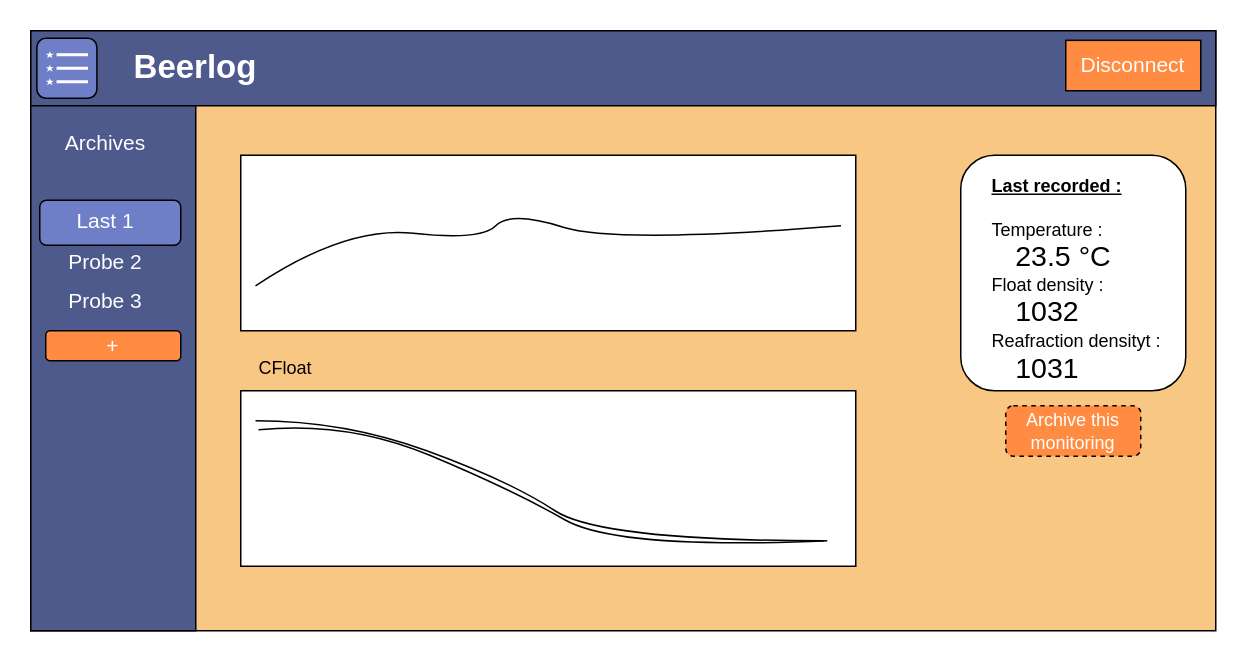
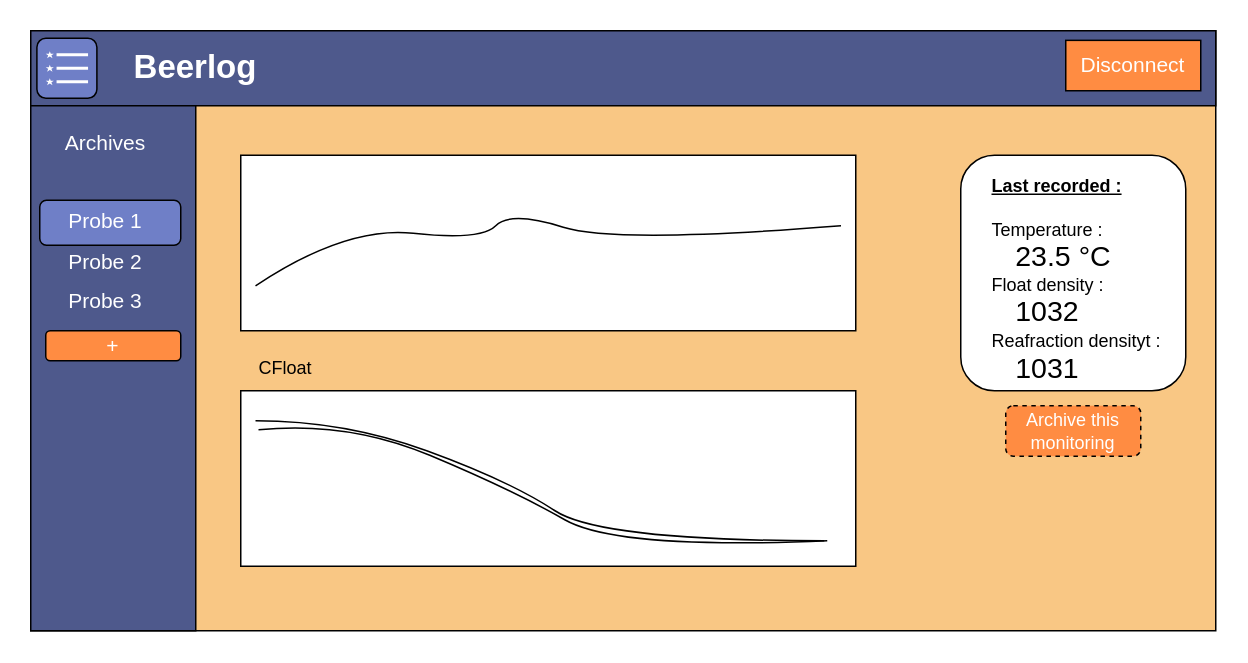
  <mxCell id="0" />
  <mxCell id="1" parent="0" />
  <mxCell id="2" value="" style="rounded=0;whiteSpace=wrap;html=1;fillColor=#F9C784;" vertex="1" parent="1"><mxGeometry x="20" y="20" width="790" height="400" as="geometry" /></mxCell>
  <mxCell id="3" value="" style="rounded=0;whiteSpace=wrap;html=1;strokeColor=#000000;fontSize=22;fontColor=#FFFFFF;fillColor=#4e598c;gradientColor=none;" vertex="1" parent="1"><mxGeometry x="20" y="20" width="110" height="400" as="geometry" /></mxCell>
  <mxCell id="4" value="" style="rounded=0;whiteSpace=wrap;html=1;fillColor=#4E598C;" vertex="1" parent="1"><mxGeometry x="20" y="20" width="790" height="50" as="geometry" /></mxCell>
  <mxCell id="5" value="" style="rounded=1;whiteSpace=wrap;html=1;strokeColor=#000000;fillColor=#6F7FC7;" vertex="1" parent="1"><mxGeometry x="26" y="133" width="94" height="30" as="geometry" /></mxCell>
  <mxCell id="6" value="Beerlog" style="text;html=1;strokeColor=none;fillColor=none;align=center;verticalAlign=middle;whiteSpace=wrap;rounded=0;fontColor=#FFFFFF;fontSize=22;fontStyle=1" vertex="1" parent="1"><mxGeometry x="100" y="30" width="60" height="30" as="geometry" /></mxCell>
- <mxCell id="7" value="&lt;span style=&quot;font-size: 14px;&quot;&gt;Archives&lt;br&gt;&lt;br&gt;Last 1&lt;br&gt;Probe 2&lt;br&gt;Probe 3&lt;br&gt;&lt;/span&gt;" style="text;html=1;strokeColor=none;fillColor=none;align=center;verticalAlign=middle;whiteSpace=wrap;rounded=0;fontSize=22;fontColor=#FFFFFF;" vertex="1" parent="1"><mxGeometry x="40" y="130" width="60" height="30" as="geometry" /></mxCell>
+ <mxCell id="7" value="&lt;span style=&quot;font-size: 14px;&quot;&gt;Archives&lt;br&gt;&lt;br&gt;Probe 1&lt;br&gt;Probe 2&lt;br&gt;Probe 3&lt;br&gt;&lt;/span&gt;" style="text;html=1;strokeColor=none;fillColor=none;align=center;verticalAlign=middle;whiteSpace=wrap;rounded=0;fontSize=22;fontColor=#FFFFFF;" vertex="1" parent="1"><mxGeometry x="40" y="130" width="60" height="30" as="geometry" /></mxCell>
  <mxCell id="8" value="+" style="rounded=1;whiteSpace=wrap;html=1;strokeColor=#000000;fontSize=14;fontColor=#FFFFFF;fillColor=#FF8C42;gradientColor=none;" vertex="1" parent="1"><mxGeometry x="30" y="220" width="90" height="20" as="geometry" /></mxCell>
  <mxCell id="9" value="" style="rounded=1;whiteSpace=wrap;html=1;strokeColor=#000000;fillColor=#6F7FC7;" vertex="1" parent="1"><mxGeometry x="24.1" y="25" width="40" height="40" as="geometry" /></mxCell>
  <mxCell id="10" value="" style="html=1;verticalLabelPosition=bottom;align=center;labelBackgroundColor=#ffffff;verticalAlign=top;strokeWidth=2;strokeColor=#FFFFFF;shadow=0;dashed=0;shape=mxgraph.ios7.icons.most_viewed;pointerEvents=1" vertex="1" parent="1"><mxGeometry x="30" y="33.6" width="28.2" height="22.8" as="geometry" /></mxCell>
  <mxCell id="11" value="Disconnect" style="whiteSpace=wrap;html=1;strokeColor=#000000;fontSize=14;fontColor=#FFFFFF;fillColor=#FF8C42;gradientColor=none;rounded=0;" vertex="1" parent="1"><mxGeometry x="710" y="26.4" width="90" height="33.6" as="geometry" /></mxCell>
  <mxCell id="12" value="" style="rounded=0;whiteSpace=wrap;html=1;" vertex="1" parent="1"><mxGeometry x="160" y="103" width="410" height="117" as="geometry" /></mxCell>
  <mxCell id="13" value="" style="rounded=0;whiteSpace=wrap;html=1;" vertex="1" parent="1"><mxGeometry x="160" y="260" width="410" height="117" as="geometry" /></mxCell>
  <mxCell id="14" value="CFloat" style="text;html=1;strokeColor=none;fillColor=none;align=center;verticalAlign=middle;whiteSpace=wrap;rounded=0;" vertex="1" parent="1"><mxGeometry x="160" y="230" width="60" height="30" as="geometry" /></mxCell>
  <mxCell id="15" value="" style="rounded=1;whiteSpace=wrap;html=1;" vertex="1" parent="1"><mxGeometry x="640" y="103" width="150" height="157" as="geometry" /></mxCell>
  <mxCell id="16" value="&lt;b&gt;&lt;u&gt;Last recorded :&lt;/u&gt;&lt;/b&gt;&lt;br&gt;&lt;br&gt;Temperature :&amp;nbsp;&lt;br style=&quot;font-size: 18px;&quot;&gt;&lt;font style=&quot;font-size: 19px;&quot;&gt;&amp;nbsp; &amp;nbsp;23.5 °C&lt;/font&gt;&lt;br style=&quot;font-size: 18px;&quot;&gt;Float density :&amp;nbsp;&lt;br&gt;&lt;span style=&quot;font-size: 19px;&quot;&gt;&amp;nbsp; &amp;nbsp;1032&lt;/span&gt;&lt;br&gt;&lt;div style=&quot;&quot;&gt;&lt;span style=&quot;background-color: initial;&quot;&gt;Reafraction densityt :&lt;/span&gt;&lt;/div&gt;&lt;span style=&quot;font-size: 19px;&quot;&gt;&amp;nbsp; &amp;nbsp;1031&lt;/span&gt;&lt;div style=&quot;&quot;&gt;&lt;span style=&quot;background-color: initial;&quot;&gt;&amp;nbsp;&lt;/span&gt;&lt;/div&gt;&lt;div style=&quot;&quot;&gt;&lt;span style=&quot;background-color: initial;&quot;&gt;&lt;br&gt;&lt;/span&gt;&lt;/div&gt;" style="text;html=1;strokeColor=none;fillColor=none;align=left;verticalAlign=top;whiteSpace=wrap;rounded=0;" vertex="1" parent="1"><mxGeometry x="659" y="110" width="140" height="120" as="geometry" /></mxCell>
  <mxCell id="17" value="Archive this monitoring" style="rounded=1;whiteSpace=wrap;html=1;strokeColor=#000000;fontSize=12;fontColor=#FFFFFF;fillColor=#FF8C42;gradientColor=none;dashed=1;" vertex="1" parent="1"><mxGeometry x="670" y="270" width="90" height="33.6" as="geometry" /></mxCell>
  <mxCell id="18" value="" style="curved=1;endArrow=none;html=1;fontSize=12;exitX=0.024;exitY=0.744;exitDx=0;exitDy=0;exitPerimeter=0;entryX=0.976;entryY=0.402;entryDx=0;entryDy=0;entryPerimeter=0;endFill=0;" edge="1" parent="1" source="12" target="12"><mxGeometry width="50" height="50" relative="1" as="geometry"><mxPoint x="330" y="-10" as="sourcePoint" /><mxPoint x="380" y="-60" as="targetPoint" /><Array as="points"><mxPoint x="230" y="150" /><mxPoint x="320" y="160" /><mxPoint x="340" y="140" /><mxPoint x="410" y="162" /></Array></mxGeometry></mxCell>
  <mxCell id="19" value="" style="curved=1;endArrow=none;html=1;fontSize=12;exitX=0.024;exitY=0.171;exitDx=0;exitDy=0;exitPerimeter=0;endFill=0;" edge="1" parent="1" source="13"><mxGeometry width="50" height="50" relative="1" as="geometry"><mxPoint x="168.84" y="319.048" as="sourcePoint" /><mxPoint x="549" y="360" as="targetPoint" /><Array as="points"><mxPoint x="229" y="280" /><mxPoint x="339" y="320" /><mxPoint x="400" y="360" /></Array></mxGeometry></mxCell>
  <mxCell id="20" value="" style="curved=1;endArrow=none;html=1;fontSize=12;exitX=0.024;exitY=0.171;exitDx=0;exitDy=0;exitPerimeter=0;endFill=0;" edge="1" parent="1"><mxGeometry width="50" height="50" relative="1" as="geometry"><mxPoint x="171.84" y="286.007" as="sourcePoint" /><mxPoint x="551" y="360" as="targetPoint" /><Array as="points"><mxPoint x="231" y="280" /><mxPoint x="341" y="326" /><mxPoint x="411" y="366" /></Array></mxGeometry></mxCell>
